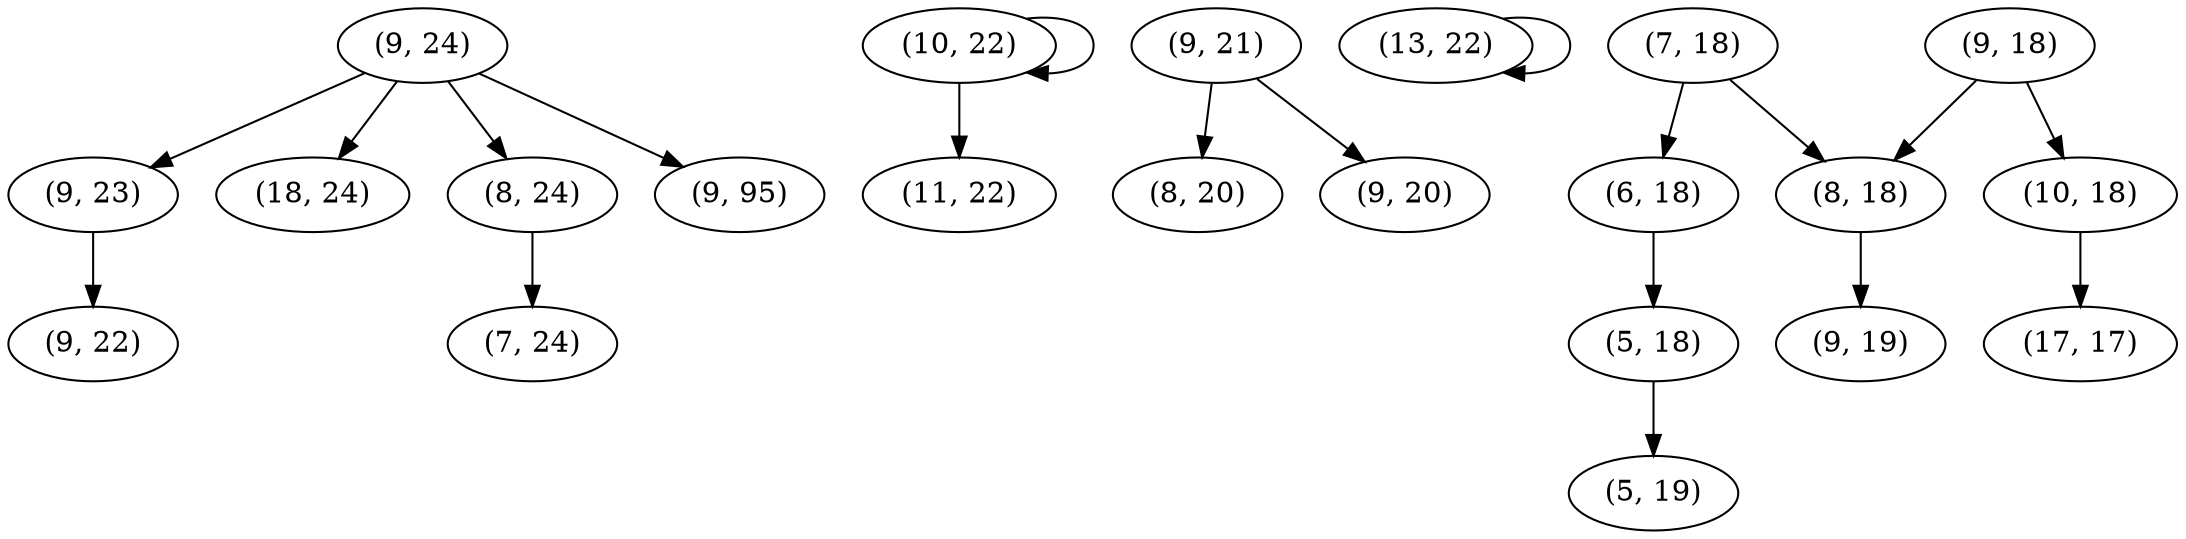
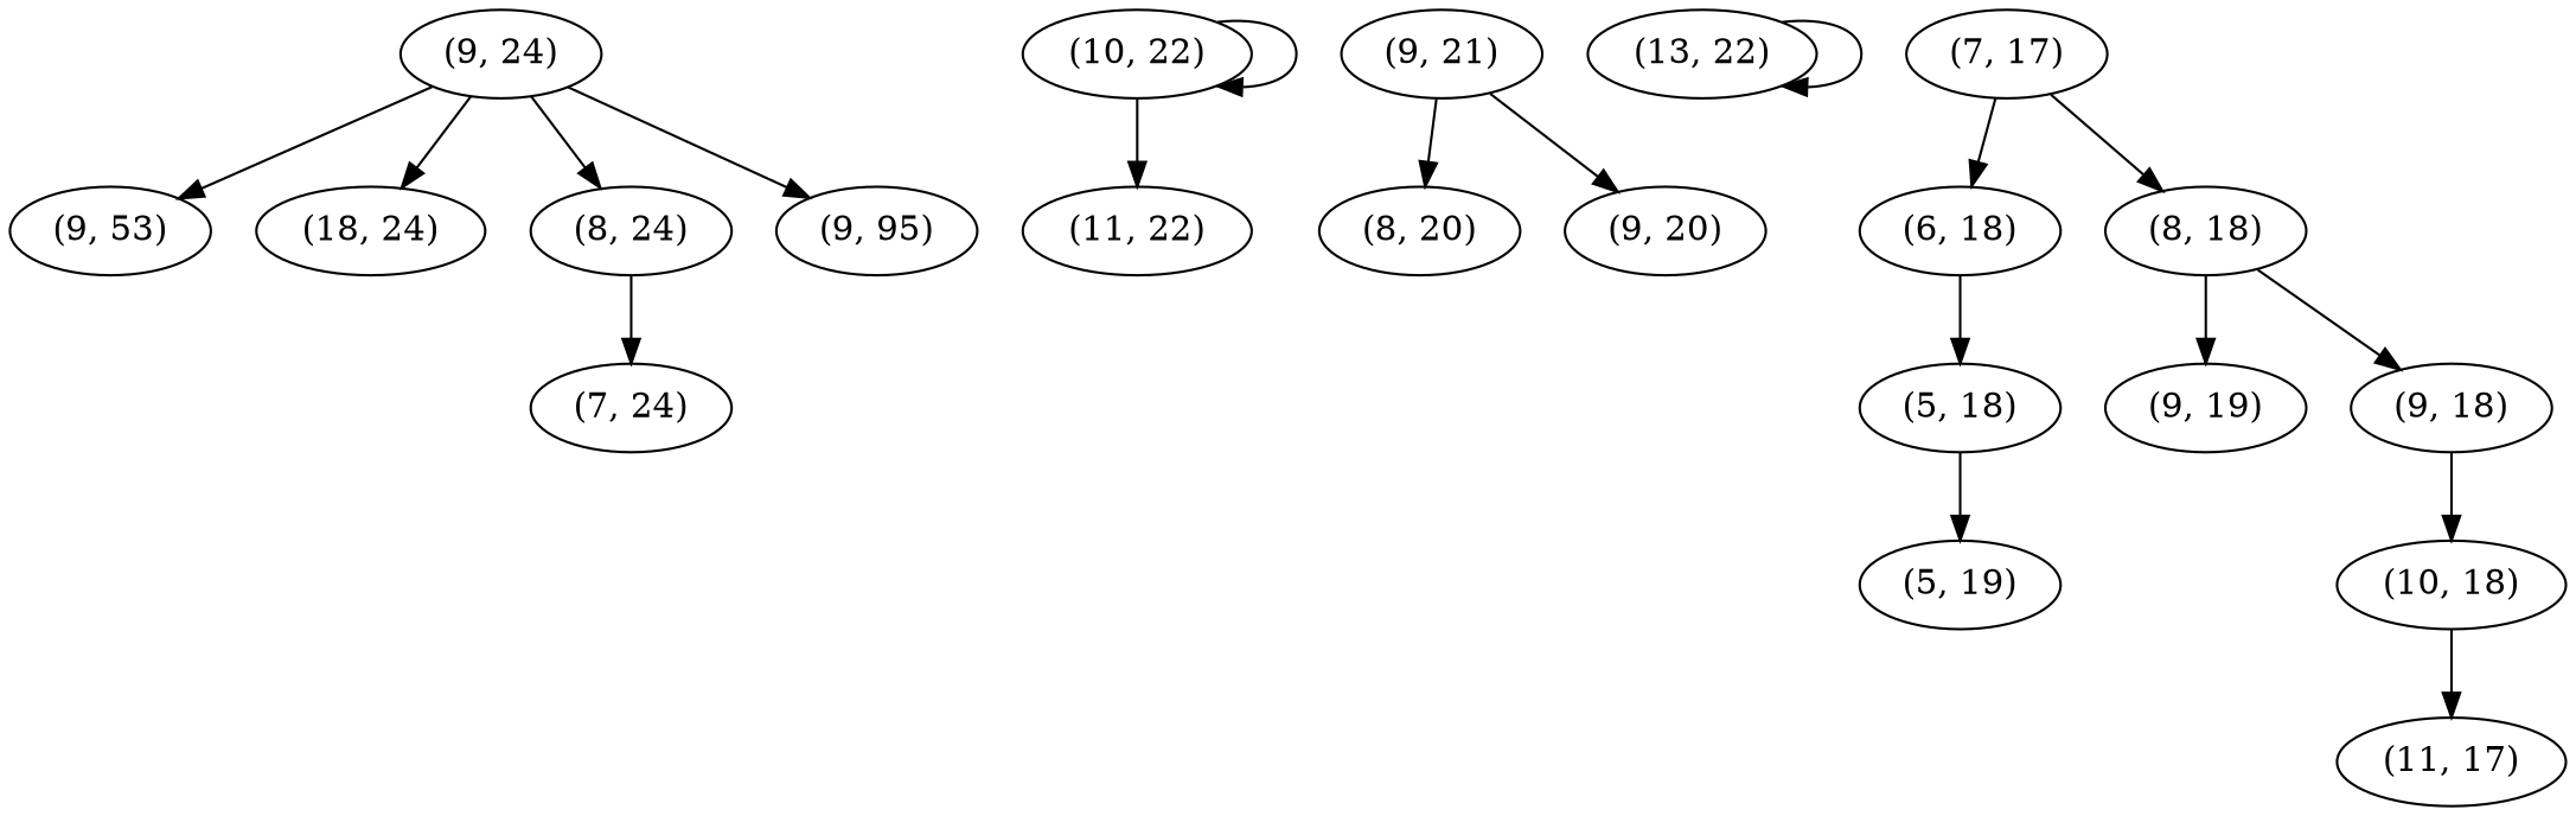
  digraph {
    "(9, 24)"
-   "(9, 23)"
+   "(9, 23)" [label="(9, 53)"]
    n3 [label="(18, 24)"]
    "(8, 24)"
    n5 [label="(9, 95)"]
-   "(9, 22)"
    "(7, 24)"
    "(10, 22)"
    "(11, 22)"
    "(9, 21)"
    "(8, 20)"
    "(9, 20)"
    "(13, 22)"
-   "(7, 18)"
+   "(7, 18)" [label="(7, 17)"]
    "(6, 18)"
    "(8, 18)"
    "(5, 18)"
    "(9, 19)"
    "(9, 18)"
    "(5, 19)"
    "(10, 18)"
-   "(11, 17)" [label="(17, 17)"]
+   "(11, 17)"
    "(9, 24)" -> "(9, 23)"
    "(9, 24)" -> n3
    "(9, 24)" -> "(8, 24)"
    "(9, 24)" -> n5
-   "(9, 23)" -> "(9, 22)"
    "(8, 24)" -> "(7, 24)"
    "(10, 22)" -> "(10, 22)"
    "(10, 22)" -> "(11, 22)"
    "(9, 21)" -> "(8, 20)"
    "(9, 21)" -> "(9, 20)"
    "(13, 22)" -> "(13, 22)"
    "(7, 18)" -> "(6, 18)"
    "(7, 18)" -> "(8, 18)"
    "(6, 18)" -> "(5, 18)"
    "(8, 18)" -> "(9, 19)"
-   "(9, 18)" -> "(8, 18)"
+   "(8, 18)" -> "(9, 18)"
    "(5, 18)" -> "(5, 19)"
    "(9, 18)" -> "(10, 18)"
    "(10, 18)" -> "(11, 17)"
  }
